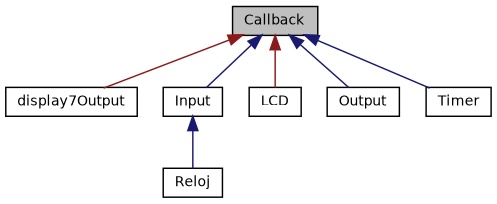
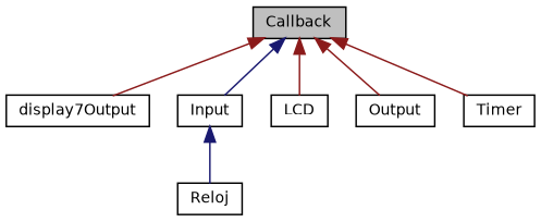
  digraph {
    node [color=black fillcolor=white fontname=Helvetica fontsize=10 shape=record style=filled]
    edge [color=midnightblue dir=back fontname=Helvetica fontsize=10 labelfontname=Helvetica labelfontsize=10 style=solid]
    n1 [fillcolor=grey75 fontcolor=black height=0.2 label=Callback width=0.4]
    n2 [height=0.2 label=display7Output width=0.4]
    n3 [height=0.2 label=Input width=0.4]
    n4 [height=0.2 label=LCD width=0.4]
    n5 [height=0.2 label=Output width=0.4]
    n6 [height=0.2 label=Timer width=0.4]
    n7 [height=0.2 label=Reloj width=0.4]
    n1 -> n2 [color=firebrick4]
    n1 -> n3
    n1 -> n4 [color=firebrick4]
-   n1 -> n5
-   n1 -> n6
+   n1 -> n5 [color=firebrick4]
+   n1 -> n6 [color=firebrick4]
    n3 -> n7
  }
